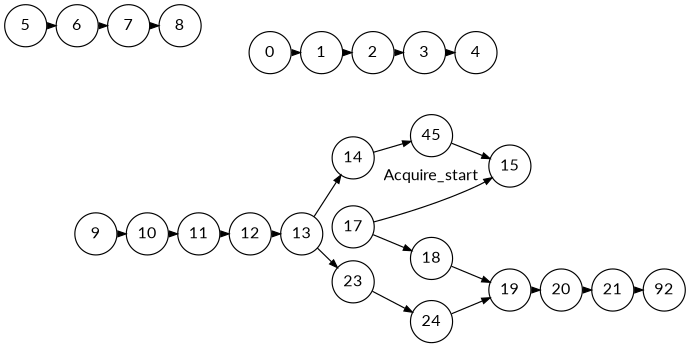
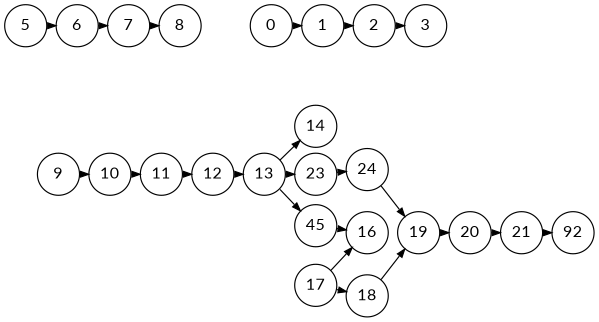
  digraph {
    fontname=Lato
    pack=true
    rankdir=LR
    ranksep=0
    node [color=black fixedsize=true fontname=Lato shape=circle]
    edge [arrowsize=0.7 fontname=Lato]
    0 [height=0.5 width=0.5]
    1 [height=0.5 width=0.5]
    2 [height=0.5 width=0.5]
    3 [height=0.5 width=0.5]
-   4 [height=0.5 width=0.5]
    5 [height=0.5 width=0.5]
    6 [height=0.5 width=0.5]
    7 [height=0.5 width=0.5]
    8 [height=0.5 width=0.5]
    9 [height=0.5 width=0.5]
    10 [height=0.5 width=0.5]
    11 [height=0.5 width=0.5]
    12 [height=0.5 width=0.5]
    20 [height=0.5 width=0.5]
    21 [height=0.5 width=0.5]
    13 [height=0.5 width=0.5]
    14 [height=0.5 width=0.5]
    23 [height=0.5 width=0.5]
    n19 [height=0.5 label=45 width=0.5]
    24 [height=0.5 width=0.5]
-   16 [height=0.5 width=0.5 label=15]
+   16 [height=0.5 width=0.5]
    17 [height=0.5 width=0.5]
    18 [height=0.5 width=0.5]
    19 [height=0.5 width=0.5]
    n25 [height=0.5 label=92 width=0.5]
    0 -> 1 [label=Initiate_start]
    1 -> 2 [label=set_date_range]
    2 -> 3 [label=set_participants]
-   3 -> 4 [label=confirm]
    5 -> 6 [label=meeting_initiated]
    6 -> 7 [label=Initiate_end]
-   7 -> 8 [label=Acquire_start]
+   7 -> 8 [label=Extend_start]
    9 -> 10 [label=Acquire_end]
    10 -> 11 [label=Arbitrate_start]
    11 -> 12 [label="..."]
    12 -> 13 [label=Arbitrate_end]
    20 -> 21 [label="..."]
    21 -> n25 [label=Schedule_end]
    13 -> 14 [label=Extend_start]
    13 -> 23 [label=Initiate_end]
-   14 -> n19 [label="..."]
+   13 -> n19 [label="..."]
    23 -> 24 [label="..."]
    n19 -> 16 [label=Extend_end]
    24 -> 19 [label=Weaken_end]
    17 -> 16 [label=Acquire_start]
    17 -> 18 [label="..."]
    18 -> 19 [label=Acquire_end]
    19 -> 20 [label=Schedule_start]
  }
